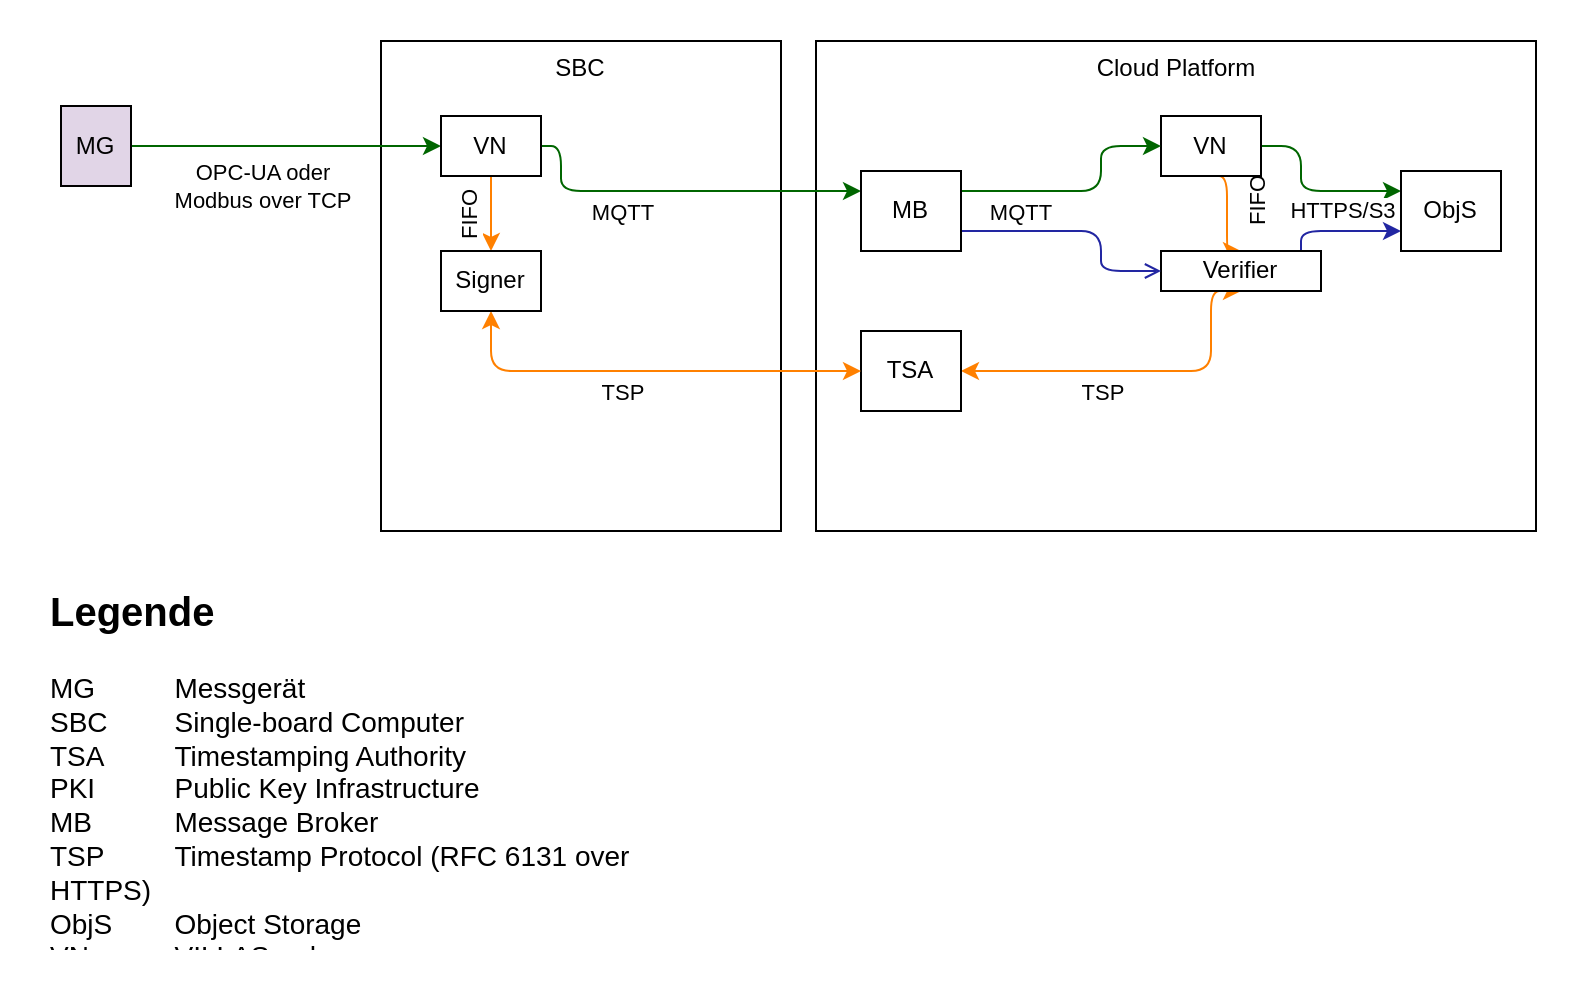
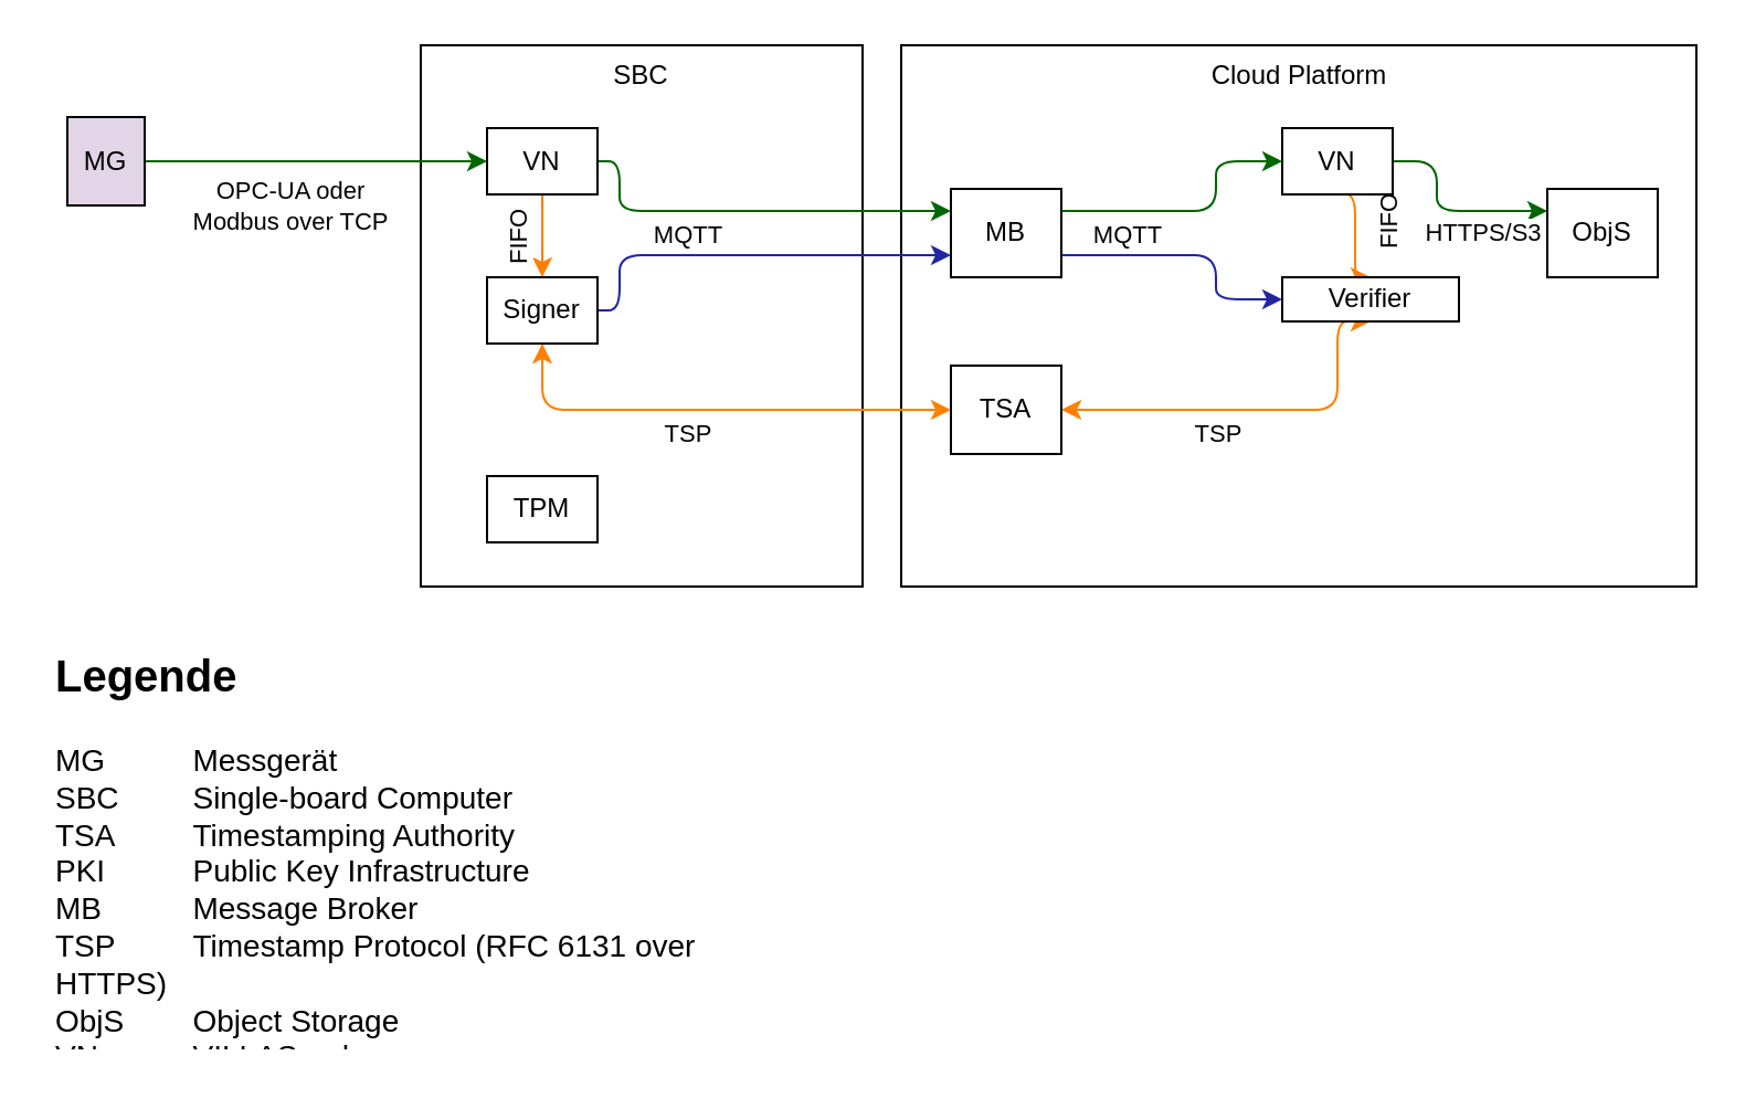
  <mxCell id="0" />
  <mxCell id="1" parent="0" />
  <mxCell id="2" value="SBC" style="rounded=0;whiteSpace=wrap;html=1;verticalAlign=top;align=center;" vertex="1" parent="1"><mxGeometry x="190" y="20" width="200" height="245" as="geometry" /></mxCell>
  <mxCell id="3" value="Cloud Platform" style="rounded=0;whiteSpace=wrap;html=1;verticalAlign=top;align=center;" vertex="1" parent="1"><mxGeometry x="407.5" y="20" width="360" height="245" as="geometry" /></mxCell>
  <mxCell id="4" value="" style="edgeStyle=none;html=1;entryX=0;entryY=0.5;entryDx=0;entryDy=0;strokeColor=#006600;" edge="1" parent="1" source="6" target="14"><mxGeometry relative="1" as="geometry" /></mxCell>
  <mxCell id="5" value="OPC-UA oder&lt;br&gt;Modbus over TCP" style="edgeLabel;html=1;align=center;verticalAlign=middle;resizable=0;points=[];" vertex="1" connectable="0" parent="4"><mxGeometry x="-0.215" relative="1" as="geometry"><mxPoint x="4" y="20" as="offset" /></mxGeometry></mxCell>
  <mxCell id="6" value="MG" style="rounded=0;whiteSpace=wrap;html=1;fillColor=#e1d5e7;" vertex="1" parent="1"><mxGeometry x="30" y="52.5" width="35" height="40" as="geometry" /></mxCell>
  <mxCell id="7" style="edgeStyle=elbowEdgeStyle;html=1;exitX=1;exitY=0.5;exitDx=0;exitDy=0;entryX=0.5;entryY=1;entryDx=0;entryDy=0;startArrow=classic;startFill=1;strokeColor=#FF8000;" edge="1" parent="1" source="9" target="25"><mxGeometry relative="1" as="geometry"><Array as="points"><mxPoint x="605" y="175" /></Array></mxGeometry></mxCell>
  <mxCell id="8" value="TSP" style="edgeLabel;html=1;align=center;verticalAlign=middle;resizable=0;points=[];" vertex="1" connectable="0" parent="7"><mxGeometry x="-0.217" y="-1" relative="1" as="geometry"><mxPoint y="9" as="offset" /></mxGeometry></mxCell>
  <mxCell id="9" value="TSA" style="rounded=0;whiteSpace=wrap;html=1;" vertex="1" parent="1"><mxGeometry x="430" y="165" width="50" height="40" as="geometry" /></mxCell>
  <mxCell id="10" value="&lt;h1 style=&quot;&quot;&gt;&lt;font style=&quot;font-size: 20px;&quot;&gt;Legende&lt;/font&gt;&lt;/h1&gt;&lt;p style=&quot;font-size: 14px;&quot;&gt;MG&lt;span style=&quot;white-space: pre;&quot;&gt;&#09;&lt;span style=&quot;white-space: pre;&quot;&gt;&#09;&lt;/span&gt;&lt;/span&gt;Messgerät&lt;br&gt;SBC&lt;span style=&quot;white-space: pre;&quot;&gt;&#09;&lt;/span&gt;&lt;span style=&quot;white-space: pre;&quot;&gt;&#09;&lt;/span&gt;Single-board Computer&lt;br&gt;TSA&lt;span style=&quot;white-space: pre;&quot;&gt;&#09;&lt;/span&gt;&lt;span style=&quot;white-space: pre;&quot;&gt;&#09;&lt;/span&gt;Timestamping Authority&lt;br&gt;PKI&lt;span style=&quot;white-space: pre;&quot;&gt;&#09;&lt;/span&gt;&lt;span style=&quot;white-space: pre;&quot;&gt;&#09;&lt;/span&gt;Public Key Infrastructure&lt;br&gt;MB&lt;span style=&quot;white-space: pre;&quot;&gt;&#09;&lt;/span&gt;&lt;span style=&quot;white-space: pre;&quot;&gt;&#09;&lt;/span&gt;Message Broker&lt;br&gt;&lt;span style=&quot;background-color: initial;&quot;&gt;TSP&lt;span style=&quot;white-space: pre;&quot;&gt;&#09;&lt;/span&gt;&lt;span style=&quot;white-space: pre;&quot;&gt;&#09;&lt;/span&gt;Timestamp Protocol (RFC 6131 over HTTPS)&lt;br&gt;&lt;/span&gt;&lt;span style=&quot;background-color: initial;&quot;&gt;ObjS&lt;/span&gt;&lt;span style=&quot;background-color: initial; white-space: pre;&quot;&gt;&#09;&lt;/span&gt;&lt;span style=&quot;background-color: initial;&quot;&gt;Object Storage&lt;br&gt;&lt;/span&gt;&lt;span style=&quot;background-color: initial;&quot;&gt;VN&lt;/span&gt;&lt;span style=&quot;background-color: initial; white-space: pre;&quot;&gt;&#09;&lt;/span&gt;&lt;span style=&quot;background-color: initial; white-space: pre;&quot;&gt;&#09;&lt;/span&gt;&lt;span style=&quot;background-color: initial;&quot;&gt;VILLASnode&lt;br&gt;&lt;/span&gt;&lt;span style=&quot;background-color: initial;&quot;&gt;Signer&lt;/span&gt;&lt;span style=&quot;background-color: initial; white-space: pre;&quot;&gt;&#09;&lt;/span&gt;&lt;span style=&quot;background-color: initial;&quot;&gt;Python Script perfoms TSP signing&lt;br&gt;&lt;/span&gt;&lt;span style=&quot;background-color: initial;&quot;&gt;Verifier&lt;/span&gt;&lt;span style=&quot;background-color: initial; white-space: pre;&quot;&gt;&#09;&lt;/span&gt;&lt;span style=&quot;background-color: initial;&quot;&gt;Python Script which validates TSP signatures&lt;/span&gt;&lt;/p&gt;" style="text;html=1;strokeColor=none;fillColor=none;spacing=5;spacingTop=-20;whiteSpace=wrap;overflow=hidden;rounded=0;" vertex="1" parent="1"><mxGeometry x="20" y="285" width="340" height="190" as="geometry" /></mxCell>
  <mxCell id="11" style="edgeStyle=none;html=1;exitX=0.5;exitY=1;exitDx=0;exitDy=0;entryX=0.5;entryY=0;entryDx=0;entryDy=0;strokeColor=#FF8000;" edge="1" parent="1" source="14" target="18"><mxGeometry relative="1" as="geometry" /></mxCell>
  <mxCell id="12" style="edgeStyle=elbowEdgeStyle;html=1;exitX=1;exitY=0.5;exitDx=0;exitDy=0;entryX=0;entryY=0.25;entryDx=0;entryDy=0;strokeColor=#006600;" edge="1" parent="1" source="14" target="29"><mxGeometry relative="1" as="geometry"><Array as="points"><mxPoint x="280" y="85" /></Array></mxGeometry></mxCell>
  <mxCell id="13" value="MQTT" style="edgeLabel;html=1;align=center;verticalAlign=middle;resizable=0;points=[];" vertex="1" connectable="0" parent="12"><mxGeometry x="0.054" y="2" relative="1" as="geometry"><mxPoint x="-33" y="12" as="offset" /></mxGeometry></mxCell>
  <mxCell id="14" value="VN" style="rounded=0;whiteSpace=wrap;html=1;" vertex="1" parent="1"><mxGeometry x="220" y="57.5" width="50" height="30" as="geometry" /></mxCell>
+ <mxCell id="15" style="edgeStyle=elbowEdgeStyle;html=1;exitX=1;exitY=0.5;exitDx=0;exitDy=0;entryX=0;entryY=0.75;entryDx=0;entryDy=0;strokeColor=#2226A2;" edge="1" parent="1" source="18" target="29"><mxGeometry relative="1" as="geometry"><Array as="points"><mxPoint x="280" y="125" /></Array></mxGeometry></mxCell>
  <mxCell id="16" style="edgeStyle=elbowEdgeStyle;html=1;exitX=0.5;exitY=1;exitDx=0;exitDy=0;entryX=0;entryY=0.5;entryDx=0;entryDy=0;startArrow=classic;startFill=1;strokeColor=#FF8000;" edge="1" parent="1" source="18" target="9"><mxGeometry relative="1" as="geometry"><Array as="points"><mxPoint x="245" y="175" /></Array></mxGeometry></mxCell>
  <mxCell id="17" value="TSP" style="edgeLabel;html=1;align=center;verticalAlign=middle;resizable=0;points=[];" vertex="1" connectable="0" parent="16"><mxGeometry x="-0.611" y="1" relative="1" as="geometry"><mxPoint x="53" y="11" as="offset" /></mxGeometry></mxCell>
  <mxCell id="18" value="Signer" style="rounded=0;whiteSpace=wrap;html=1;" vertex="1" parent="1"><mxGeometry x="220" y="125" width="50" height="30" as="geometry" /></mxCell>
  <mxCell id="19" style="edgeStyle=elbowEdgeStyle;html=1;exitX=0.5;exitY=1;exitDx=0;exitDy=0;entryX=0.5;entryY=0;entryDx=0;entryDy=0;strokeColor=#FF8000;" edge="1" parent="1" source="23" target="25"><mxGeometry relative="1" as="geometry" /></mxCell>
  <mxCell id="20" value="FIFO" style="edgeLabel;html=1;align=center;verticalAlign=middle;resizable=0;points=[];rotation=-90;" vertex="1" connectable="0" parent="19"><mxGeometry x="-0.388" y="-3" relative="1" as="geometry"><mxPoint x="18" y="6" as="offset" /></mxGeometry></mxCell>
  <mxCell id="21" style="edgeStyle=elbowEdgeStyle;html=1;exitX=1;exitY=0.5;exitDx=0;exitDy=0;entryX=0;entryY=0.25;entryDx=0;entryDy=0;startArrow=none;startFill=0;strokeColor=#006600;" edge="1" parent="1" source="23" target="30"><mxGeometry relative="1" as="geometry"><Array as="points"><mxPoint x="650" y="85" /></Array></mxGeometry></mxCell>
  <mxCell id="22" value="HTTPS/S3" style="edgeLabel;html=1;align=center;verticalAlign=middle;resizable=0;points=[];" vertex="1" connectable="0" parent="21"><mxGeometry x="-0.519" y="-1" relative="1" as="geometry"><mxPoint x="21" y="30" as="offset" /></mxGeometry></mxCell>
  <mxCell id="23" value="VN" style="rounded=0;whiteSpace=wrap;html=1;" vertex="1" parent="1"><mxGeometry x="580" y="57.5" width="50" height="30" as="geometry" /></mxCell>
- <mxCell id="24" style="edgeStyle=elbowEdgeStyle;html=1;exitX=1;exitY=0.5;exitDx=0;exitDy=0;entryX=0;entryY=0.75;entryDx=0;entryDy=0;startArrow=none;startFill=0;strokeColor=#2226A2;" edge="1" parent="1" source="25" target="30"><mxGeometry relative="1" as="geometry"><Array as="points"><mxPoint x="650" y="125" /></Array></mxGeometry></mxCell>
  <mxCell id="25" value="Verifier" style="rounded=0;whiteSpace=wrap;html=1;" vertex="1" parent="1"><mxGeometry x="580" y="125" width="80" height="20" as="geometry" /></mxCell>
  <mxCell id="26" style="edgeStyle=elbowEdgeStyle;html=1;exitX=1;exitY=0.25;exitDx=0;exitDy=0;strokeColor=#006600;" edge="1" parent="1" source="29" target="23"><mxGeometry relative="1" as="geometry"><Array as="points"><mxPoint x="550" y="95" /></Array></mxGeometry></mxCell>
  <mxCell id="27" value="MQTT" style="edgeLabel;html=1;align=center;verticalAlign=middle;resizable=0;points=[];" vertex="1" connectable="0" parent="26"><mxGeometry x="-0.519" y="2" relative="1" as="geometry"><mxPoint y="12" as="offset" /></mxGeometry></mxCell>
- <mxCell id="28" style="edgeStyle=elbowEdgeStyle;html=1;exitX=1;exitY=0.75;exitDx=0;exitDy=0;entryX=0;entryY=0.5;entryDx=0;entryDy=0;strokeColor=#2226A2;endArrow=open;" edge="1" parent="1" source="29" target="25"><mxGeometry relative="1" as="geometry"><Array as="points"><mxPoint x="550" y="125" /></Array></mxGeometry></mxCell>
+ <mxCell id="28" style="edgeStyle=elbowEdgeStyle;html=1;exitX=1;exitY=0.75;exitDx=0;exitDy=0;entryX=0;entryY=0.5;entryDx=0;entryDy=0;strokeColor=#2226A2;" edge="1" parent="1" source="29" target="25"><mxGeometry relative="1" as="geometry"><Array as="points"><mxPoint x="550" y="125" /></Array></mxGeometry></mxCell>
  <mxCell id="29" value="MB" style="rounded=0;whiteSpace=wrap;html=1;" vertex="1" parent="1"><mxGeometry x="430" y="85" width="50" height="40" as="geometry" /></mxCell>
  <mxCell id="30" value="ObjS" style="rounded=0;whiteSpace=wrap;html=1;" vertex="1" parent="1"><mxGeometry x="700" y="85" width="50" height="40" as="geometry" /></mxCell>
  <mxCell id="31" value="FIFO" style="edgeLabel;html=1;align=center;verticalAlign=middle;resizable=0;points=[];rotation=-90;" vertex="1" connectable="0" parent="1"><mxGeometry x="244.998" y="92.496" as="geometry"><mxPoint x="-15" y="-11.0" as="offset" /></mxGeometry></mxCell>
+ <mxCell id="32" value="TPM" style="rounded=0;whiteSpace=wrap;html=1;" vertex="1" parent="1"><mxGeometry x="220" y="215" width="50" height="30" as="geometry" /></mxCell>
